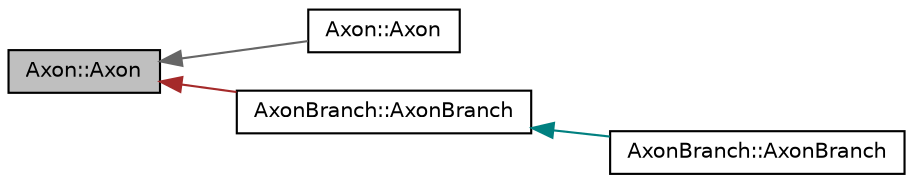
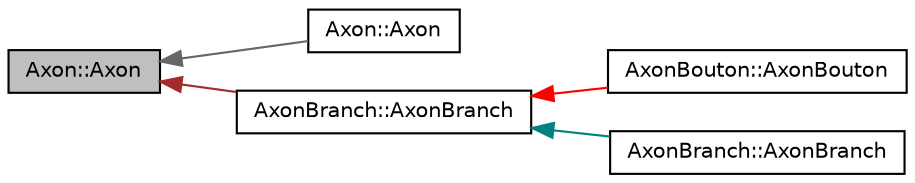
  digraph {
    rankdir=LR
    node [color=black fillcolor=white fontname=Helvetica fontsize=10 shape=record style=filled]
    edge [dir=back fontname=Helvetica fontsize=10 labelfontname=Helvetica labelfontsize=10 style=solid]
    n1 [fillcolor=grey75 fontcolor=black height=0.2 label="Axon::Axon" width=0.4]
    n2 [height=0.2 label="Axon::Axon" width=0.4]
    n3 [height=0.2 label="AxonBranch::AxonBranch" width=0.4]
+   n4 [height=0.2 label="AxonBouton::AxonBouton" width=0.4]
    n5 [height=0.2 label="AxonBranch::AxonBranch" width=0.4]
    n1 -> n2 [color=gray40]
    n1 -> n3 [color=brown]
+   n3 -> n4 [color=red]
    n3 -> n5 [color=teal]
  }
